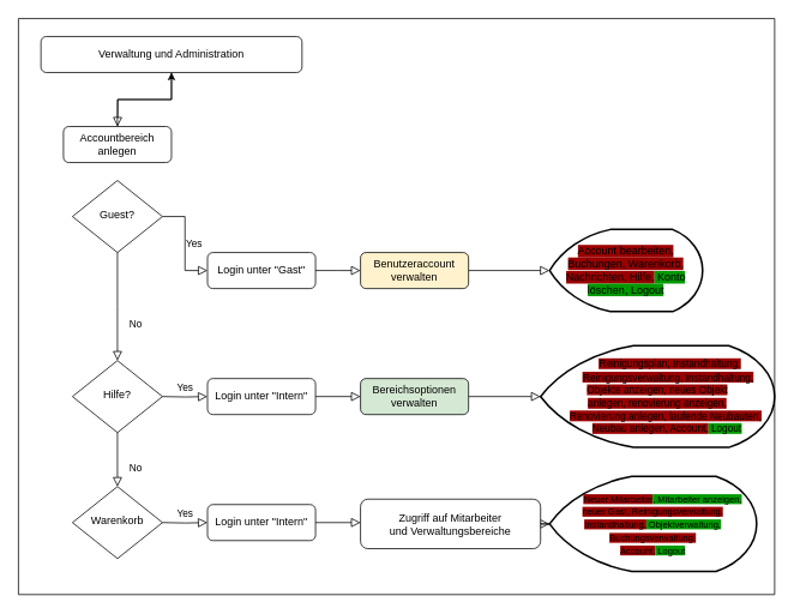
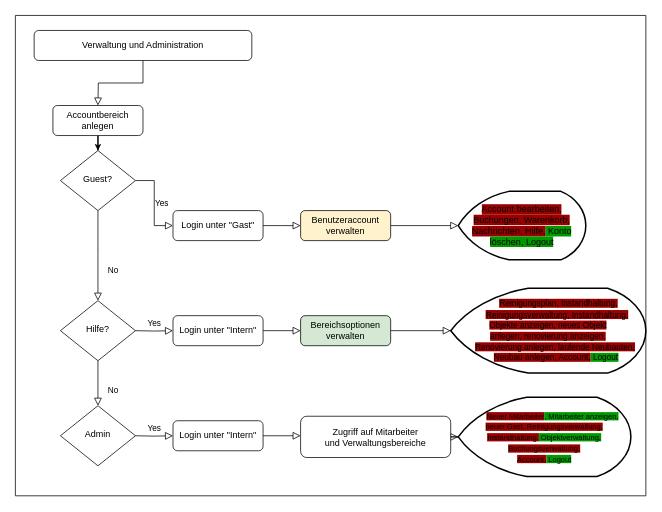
  <mxCell id="0" />
  <mxCell id="1" parent="0" />
  <mxCell id="2" value="" style="rounded=0;html=1;jettySize=auto;orthogonalLoop=1;fontSize=11;endArrow=block;endFill=0;endSize=8;strokeWidth=1;shadow=0;labelBackgroundColor=none;edgeStyle=orthogonalEdgeStyle;" parent="1" source="3" edge="1"><mxGeometry relative="1" as="geometry"><mxPoint x="130" y="140" as="targetPoint" /></mxGeometry></mxCell>
  <mxCell id="3" value="Verwaltung und Administration" style="rounded=1;whiteSpace=wrap;html=1;fontSize=12;glass=0;strokeWidth=1;shadow=0;" parent="1" vertex="1"><mxGeometry x="45" y="40" width="290" height="40" as="geometry" /></mxCell>
- <mxCell id="4" style="edgeStyle=orthogonalEdgeStyle;rounded=0;orthogonalLoop=1;jettySize=auto;html=1;" parent="1" source="5" target="3" edge="1"><mxGeometry relative="1" as="geometry" /></mxCell>
+ <mxCell id="4" style="edgeStyle=orthogonalEdgeStyle;rounded=0;orthogonalLoop=1;jettySize=auto;html=1;entryX=0.5;entryY=0;entryDx=0;entryDy=0;" parent="1" source="5" target="8" edge="1"><mxGeometry relative="1" as="geometry" /></mxCell>
  <mxCell id="5" value="Accountbereich anlegen" style="rounded=1;whiteSpace=wrap;html=1;fontSize=12;glass=0;strokeWidth=1;shadow=0;" parent="1" vertex="1"><mxGeometry x="70" y="140" width="120" height="40" as="geometry" /></mxCell>
  <mxCell id="6" value="No" style="rounded=0;html=1;jettySize=auto;orthogonalLoop=1;fontSize=11;endArrow=block;endFill=0;endSize=8;strokeWidth=1;shadow=0;labelBackgroundColor=none;edgeStyle=orthogonalEdgeStyle;" parent="1" source="8" edge="1"><mxGeometry x="0.333" y="20" relative="1" as="geometry"><mxPoint as="offset" /><mxPoint x="130" y="400" as="targetPoint" /></mxGeometry></mxCell>
  <mxCell id="7" value="Yes" style="edgeStyle=orthogonalEdgeStyle;rounded=0;html=1;jettySize=auto;orthogonalLoop=1;fontSize=11;endArrow=block;endFill=0;endSize=8;strokeWidth=1;shadow=0;labelBackgroundColor=none;" parent="1" source="8" target="10" edge="1"><mxGeometry y="10" relative="1" as="geometry"><mxPoint as="offset" /></mxGeometry></mxCell>
  <mxCell id="8" value="Guest?" style="rhombus;whiteSpace=wrap;html=1;shadow=0;fontFamily=Helvetica;fontSize=12;align=center;strokeWidth=1;spacing=6;spacingTop=-4;" parent="1" vertex="1"><mxGeometry x="80" y="200" width="100" height="80" as="geometry" /></mxCell>
  <mxCell id="9" style="edgeStyle=orthogonalEdgeStyle;rounded=0;orthogonalLoop=1;jettySize=auto;html=1;endArrow=block;endFill=0;jumpSize=6;endSize=8;" parent="1" source="10" edge="1"><mxGeometry relative="1" as="geometry"><mxPoint x="400" y="300" as="targetPoint" /></mxGeometry></mxCell>
  <mxCell id="10" value="Login unter &quot;Gast&quot;" style="rounded=1;whiteSpace=wrap;html=1;fontSize=12;glass=0;strokeWidth=1;shadow=0;" parent="1" vertex="1"><mxGeometry x="230" y="280" width="120" height="40" as="geometry" /></mxCell>
  <mxCell id="11" value="Hilfe?" style="rhombus;whiteSpace=wrap;html=1;shadow=0;fontFamily=Helvetica;fontSize=12;align=center;strokeWidth=1;spacing=6;spacingTop=-4;" parent="1" vertex="1"><mxGeometry x="80" y="400" width="100" height="80" as="geometry" /></mxCell>
  <mxCell id="12" value="Yes" style="edgeStyle=orthogonalEdgeStyle;rounded=0;html=1;jettySize=auto;orthogonalLoop=1;fontSize=11;endArrow=block;endFill=0;endSize=8;strokeWidth=1;shadow=0;labelBackgroundColor=none;" parent="1" target="14" edge="1"><mxGeometry y="10" relative="1" as="geometry"><mxPoint as="offset" /><mxPoint x="180" y="440" as="sourcePoint" /></mxGeometry></mxCell>
  <mxCell id="13" style="edgeStyle=orthogonalEdgeStyle;rounded=0;jumpSize=6;orthogonalLoop=1;jettySize=auto;html=1;endArrow=block;endFill=0;endSize=8;" parent="1" source="14" target="23" edge="1"><mxGeometry relative="1" as="geometry" /></mxCell>
  <mxCell id="14" value="Login unter &quot;Intern&quot;" style="rounded=1;whiteSpace=wrap;html=1;fontSize=12;glass=0;strokeWidth=1;shadow=0;" parent="1" vertex="1"><mxGeometry x="230" y="420" width="120" height="40" as="geometry" /></mxCell>
  <mxCell id="15" value="No" style="rounded=0;html=1;jettySize=auto;orthogonalLoop=1;fontSize=11;endArrow=block;endFill=0;endSize=8;strokeWidth=1;shadow=0;labelBackgroundColor=none;edgeStyle=orthogonalEdgeStyle;" parent="1" edge="1"><mxGeometry x="0.333" y="20" relative="1" as="geometry"><mxPoint as="offset" /><mxPoint x="130" y="480" as="sourcePoint" /><mxPoint x="130" y="540" as="targetPoint" /></mxGeometry></mxCell>
- <mxCell id="16" value="Warenkorb" style="rhombus;whiteSpace=wrap;html=1;shadow=0;fontFamily=Helvetica;fontSize=12;align=center;strokeWidth=1;spacing=6;spacingTop=-4;" parent="1" vertex="1"><mxGeometry x="80" y="540" width="100" height="80" as="geometry" /></mxCell>
+ <mxCell id="16" value="Admin" style="rhombus;whiteSpace=wrap;html=1;shadow=0;fontFamily=Helvetica;fontSize=12;align=center;strokeWidth=1;spacing=6;spacingTop=-4;" parent="1" vertex="1"><mxGeometry x="80" y="540" width="100" height="80" as="geometry" /></mxCell>
  <mxCell id="17" value="Yes" style="edgeStyle=orthogonalEdgeStyle;rounded=0;html=1;jettySize=auto;orthogonalLoop=1;fontSize=11;endArrow=block;endFill=0;endSize=8;strokeWidth=1;shadow=0;labelBackgroundColor=none;" parent="1" target="19" edge="1"><mxGeometry y="10" relative="1" as="geometry"><mxPoint as="offset" /><mxPoint x="180" y="580" as="sourcePoint" /></mxGeometry></mxCell>
  <mxCell id="18" style="edgeStyle=orthogonalEdgeStyle;rounded=0;jumpSize=6;orthogonalLoop=1;jettySize=auto;html=1;entryX=0;entryY=0.473;entryDx=0;entryDy=0;entryPerimeter=0;endArrow=block;endFill=0;endSize=8;" parent="1" source="19" target="25" edge="1"><mxGeometry relative="1" as="geometry" /></mxCell>
  <mxCell id="19" value="Login unter &quot;Intern&quot;" style="rounded=1;whiteSpace=wrap;html=1;fontSize=12;glass=0;strokeWidth=1;shadow=0;" parent="1" vertex="1"><mxGeometry x="230" y="560" width="120" height="40" as="geometry" /></mxCell>
  <mxCell id="20" style="edgeStyle=orthogonalEdgeStyle;rounded=0;jumpSize=6;orthogonalLoop=1;jettySize=auto;html=1;entryX=0;entryY=0.5;entryDx=0;entryDy=0;entryPerimeter=0;endArrow=block;endFill=0;endSize=8;" parent="1" source="21" target="27" edge="1"><mxGeometry relative="1" as="geometry" /></mxCell>
  <mxCell id="21" value="Benutzeraccount verwalten" style="rounded=1;whiteSpace=wrap;html=1;fontSize=12;glass=0;strokeWidth=1;shadow=0;fillColor=#fff2cc;" parent="1" vertex="1"><mxGeometry x="400" y="280" width="120" height="40" as="geometry" /></mxCell>
  <mxCell id="22" style="edgeStyle=orthogonalEdgeStyle;rounded=0;jumpSize=6;orthogonalLoop=1;jettySize=auto;html=1;entryX=0;entryY=0.5;entryDx=0;entryDy=0;entryPerimeter=0;endArrow=block;endFill=0;endSize=8;" parent="1" source="23" target="29" edge="1"><mxGeometry relative="1" as="geometry" /></mxCell>
  <mxCell id="23" value="Bereichsoptionen&lt;br&gt;verwalten" style="rounded=1;whiteSpace=wrap;html=1;fontSize=12;glass=0;strokeWidth=1;shadow=0;fillColor=#d5e8d4;" parent="1" vertex="1"><mxGeometry x="400" y="420" width="120" height="40" as="geometry" /></mxCell>
  <mxCell id="24" style="edgeStyle=orthogonalEdgeStyle;rounded=0;jumpSize=6;orthogonalLoop=1;jettySize=auto;html=1;entryX=0;entryY=0.5;entryDx=0;entryDy=0;entryPerimeter=0;endArrow=block;endFill=0;endSize=8;" parent="1" source="25" target="28" edge="1"><mxGeometry relative="1" as="geometry" /></mxCell>
  <mxCell id="25" value="Zugriff auf Mitarbeiter und&amp;nbsp;Verwaltungsbereiche" style="rounded=1;whiteSpace=wrap;html=1;fontSize=12;glass=0;strokeWidth=1;shadow=0;" parent="1" vertex="1"><mxGeometry x="400" y="554" width="200" height="55" as="geometry" /></mxCell>
  <mxCell id="26" value="" style="swimlane;startSize=0;fontSize=10;" parent="1" vertex="1"><mxGeometry x="20" y="20" width="840" height="640" as="geometry" /></mxCell>
  <mxCell id="27" value="&lt;span style=&quot;background-color: rgb(153 , 0 , 0)&quot;&gt;Account bearbeiten, Buchungen, Warenkorb, Nachrichten, Hilfe,&lt;/span&gt;&lt;span style=&quot;background-color: rgb(0 , 153 , 0)&quot;&gt; Konto löschen, Logout&lt;/span&gt;" style="strokeWidth=2;html=1;shape=mxgraph.flowchart.display;whiteSpace=wrap;" parent="26" vertex="1"><mxGeometry x="590" y="234.38" width="170" height="91.25" as="geometry" /></mxCell>
  <mxCell id="28" value="&lt;font style=&quot;font-size: 10px&quot;&gt;&lt;span style=&quot;white-space: pre&quot;&gt;&#09;&lt;/span&gt;&lt;span style=&quot;background-color: rgb(153 , 0 , 0)&quot;&gt;Neuer Mitarbeiter&lt;/span&gt;&lt;span style=&quot;background-color: rgb(0 , 153 , 0)&quot;&gt;, Mitarbeiter anzeigen, &lt;/span&gt;&lt;br&gt;&lt;span style=&quot;background-color: rgb(153 , 0 , 0)&quot;&gt;neuer Gast, Reinigungsverwaltung, &lt;br&gt;Instandhaltung,&lt;/span&gt;&lt;span style=&quot;background-color: rgb(0 , 153 , 0)&quot;&gt; Objektverwaltung,&lt;/span&gt; &lt;span style=&quot;background-color: rgb(153 , 0 , 0)&quot;&gt;Buchungsverwaltung, &lt;br&gt;Account,&lt;/span&gt;&lt;span style=&quot;background-color: rgb(0 , 153 , 0)&quot;&gt; Logout&lt;/span&gt;&lt;/font&gt;" style="strokeWidth=2;html=1;shape=mxgraph.flowchart.display;whiteSpace=wrap;" parent="26" vertex="1"><mxGeometry x="590" y="508.78" width="230" height="105.44" as="geometry" /></mxCell>
  <mxCell id="29" value="&amp;nbsp; &amp;nbsp; &amp;nbsp; &amp;nbsp; &amp;nbsp; &amp;nbsp; &amp;nbsp;&lt;font style=&quot;font-size: 11px&quot;&gt;&lt;span style=&quot;background-color: rgb(153 , 0 , 0)&quot;&gt;Reinigungsplan, Instandhaltung,&lt;/span&gt;&amp;nbsp; &amp;nbsp; &amp;nbsp; &lt;span style=&quot;white-space: pre&quot;&gt;&#09;&lt;/span&gt;&lt;span style=&quot;background-color: rgb(153 , 0 , 0)&quot;&gt;Reinigungsverwaltung, Instandhaltung, &lt;br&gt;Objekte anzeigen, neues Objekt &lt;br&gt;anlegen, renovierung anzeigen, &lt;/span&gt;&lt;br&gt;&amp;nbsp; &amp;nbsp; &amp;nbsp; &lt;span style=&quot;background-color: rgb(153 , 0 , 0)&quot;&gt;Renovierung anlegen, laufende Neubauten,&lt;/span&gt;&lt;br&gt;&amp;nbsp; &amp;nbsp; &amp;nbsp; &amp;nbsp;&lt;span style=&quot;background-color: rgb(153 , 0 , 0)&quot;&gt;Neubau anlegen, Account,&lt;/span&gt;&lt;span style=&quot;background-color: rgb(0 , 153 , 0)&quot;&gt; Logout&lt;/span&gt;&lt;/font&gt;" style="strokeWidth=2;html=1;shape=mxgraph.flowchart.display;whiteSpace=wrap;align=center;" parent="26" vertex="1"><mxGeometry x="580" y="363.47" width="260" height="113.05" as="geometry" /></mxCell>
